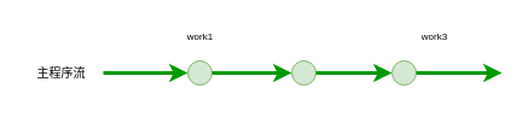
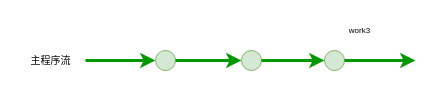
  <mxCell id="0" />
  <mxCell id="1" parent="0" />
  <mxCell id="2" value="" style="endArrow=classic;html=1;rounded=0;strokeWidth=3;strokeColor=#009900;" parent="1" target="3" edge="1"><mxGeometry width="50" height="50" relative="1" as="geometry"><mxPoint x="85" y="60" as="sourcePoint" /><mxPoint x="540" y="60" as="targetPoint" /></mxGeometry></mxCell>
  <mxCell id="3" value="" style="ellipse;whiteSpace=wrap;html=1;aspect=fixed;fillColor=#d5e8d4;strokeColor=#82b366;" parent="1" vertex="1"><mxGeometry x="155" y="50" width="20" height="20" as="geometry" /></mxCell>
  <mxCell id="4" value="主程序流" style="text;html=1;align=center;verticalAlign=middle;resizable=0;points=[];autosize=1;strokeColor=none;fillColor=none;fontSize=10;fontStyle=0" parent="1" vertex="1"><mxGeometry x="20" y="45" width="60" height="30" as="geometry" /></mxCell>
- <mxCell id="5" value="work1" style="text;html=1;align=center;verticalAlign=middle;resizable=0;points=[];autosize=1;strokeColor=none;fillColor=none;fontSize=8;" parent="1" vertex="1"><mxGeometry x="145" y="20" width="40" height="20" as="geometry" /></mxCell>
  <mxCell id="6" value="" style="endArrow=classic;html=1;rounded=0;strokeWidth=3;strokeColor=#009900;" parent="1" source="3" target="7" edge="1"><mxGeometry width="50" height="50" relative="1" as="geometry"><mxPoint x="175" y="60" as="sourcePoint" /><mxPoint x="540" y="60" as="targetPoint" /></mxGeometry></mxCell>
  <mxCell id="7" value="" style="ellipse;whiteSpace=wrap;html=1;aspect=fixed;fillColor=#d5e8d4;strokeColor=#82b366;" parent="1" vertex="1"><mxGeometry x="241" y="50" width="20" height="20" as="geometry" /></mxCell>
  <mxCell id="8" value="" style="endArrow=classic;html=1;rounded=0;strokeWidth=3;strokeColor=#009900;" parent="1" source="7" target="9" edge="1"><mxGeometry width="50" height="50" relative="1" as="geometry"><mxPoint x="295" y="60" as="sourcePoint" /><mxPoint x="540" y="60" as="targetPoint" /></mxGeometry></mxCell>
  <mxCell id="9" value="" style="ellipse;whiteSpace=wrap;html=1;aspect=fixed;fillColor=#d5e8d4;strokeColor=#82b366;" parent="1" vertex="1"><mxGeometry x="324" y="50" width="20" height="20" as="geometry" /></mxCell>
  <mxCell id="10" value="work3" style="text;html=1;align=center;verticalAlign=middle;resizable=0;points=[];autosize=1;strokeColor=none;fillColor=none;fontSize=8;" parent="1" vertex="1"><mxGeometry x="339" y="20" width="40" height="20" as="geometry" /></mxCell>
  <mxCell id="11" value="" style="endArrow=classic;html=1;rounded=0;strokeWidth=3;strokeColor=#009900;" parent="1" source="9" edge="1"><mxGeometry width="50" height="50" relative="1" as="geometry"><mxPoint x="365" y="60" as="sourcePoint" /><mxPoint x="415" y="60" as="targetPoint" /></mxGeometry></mxCell>
